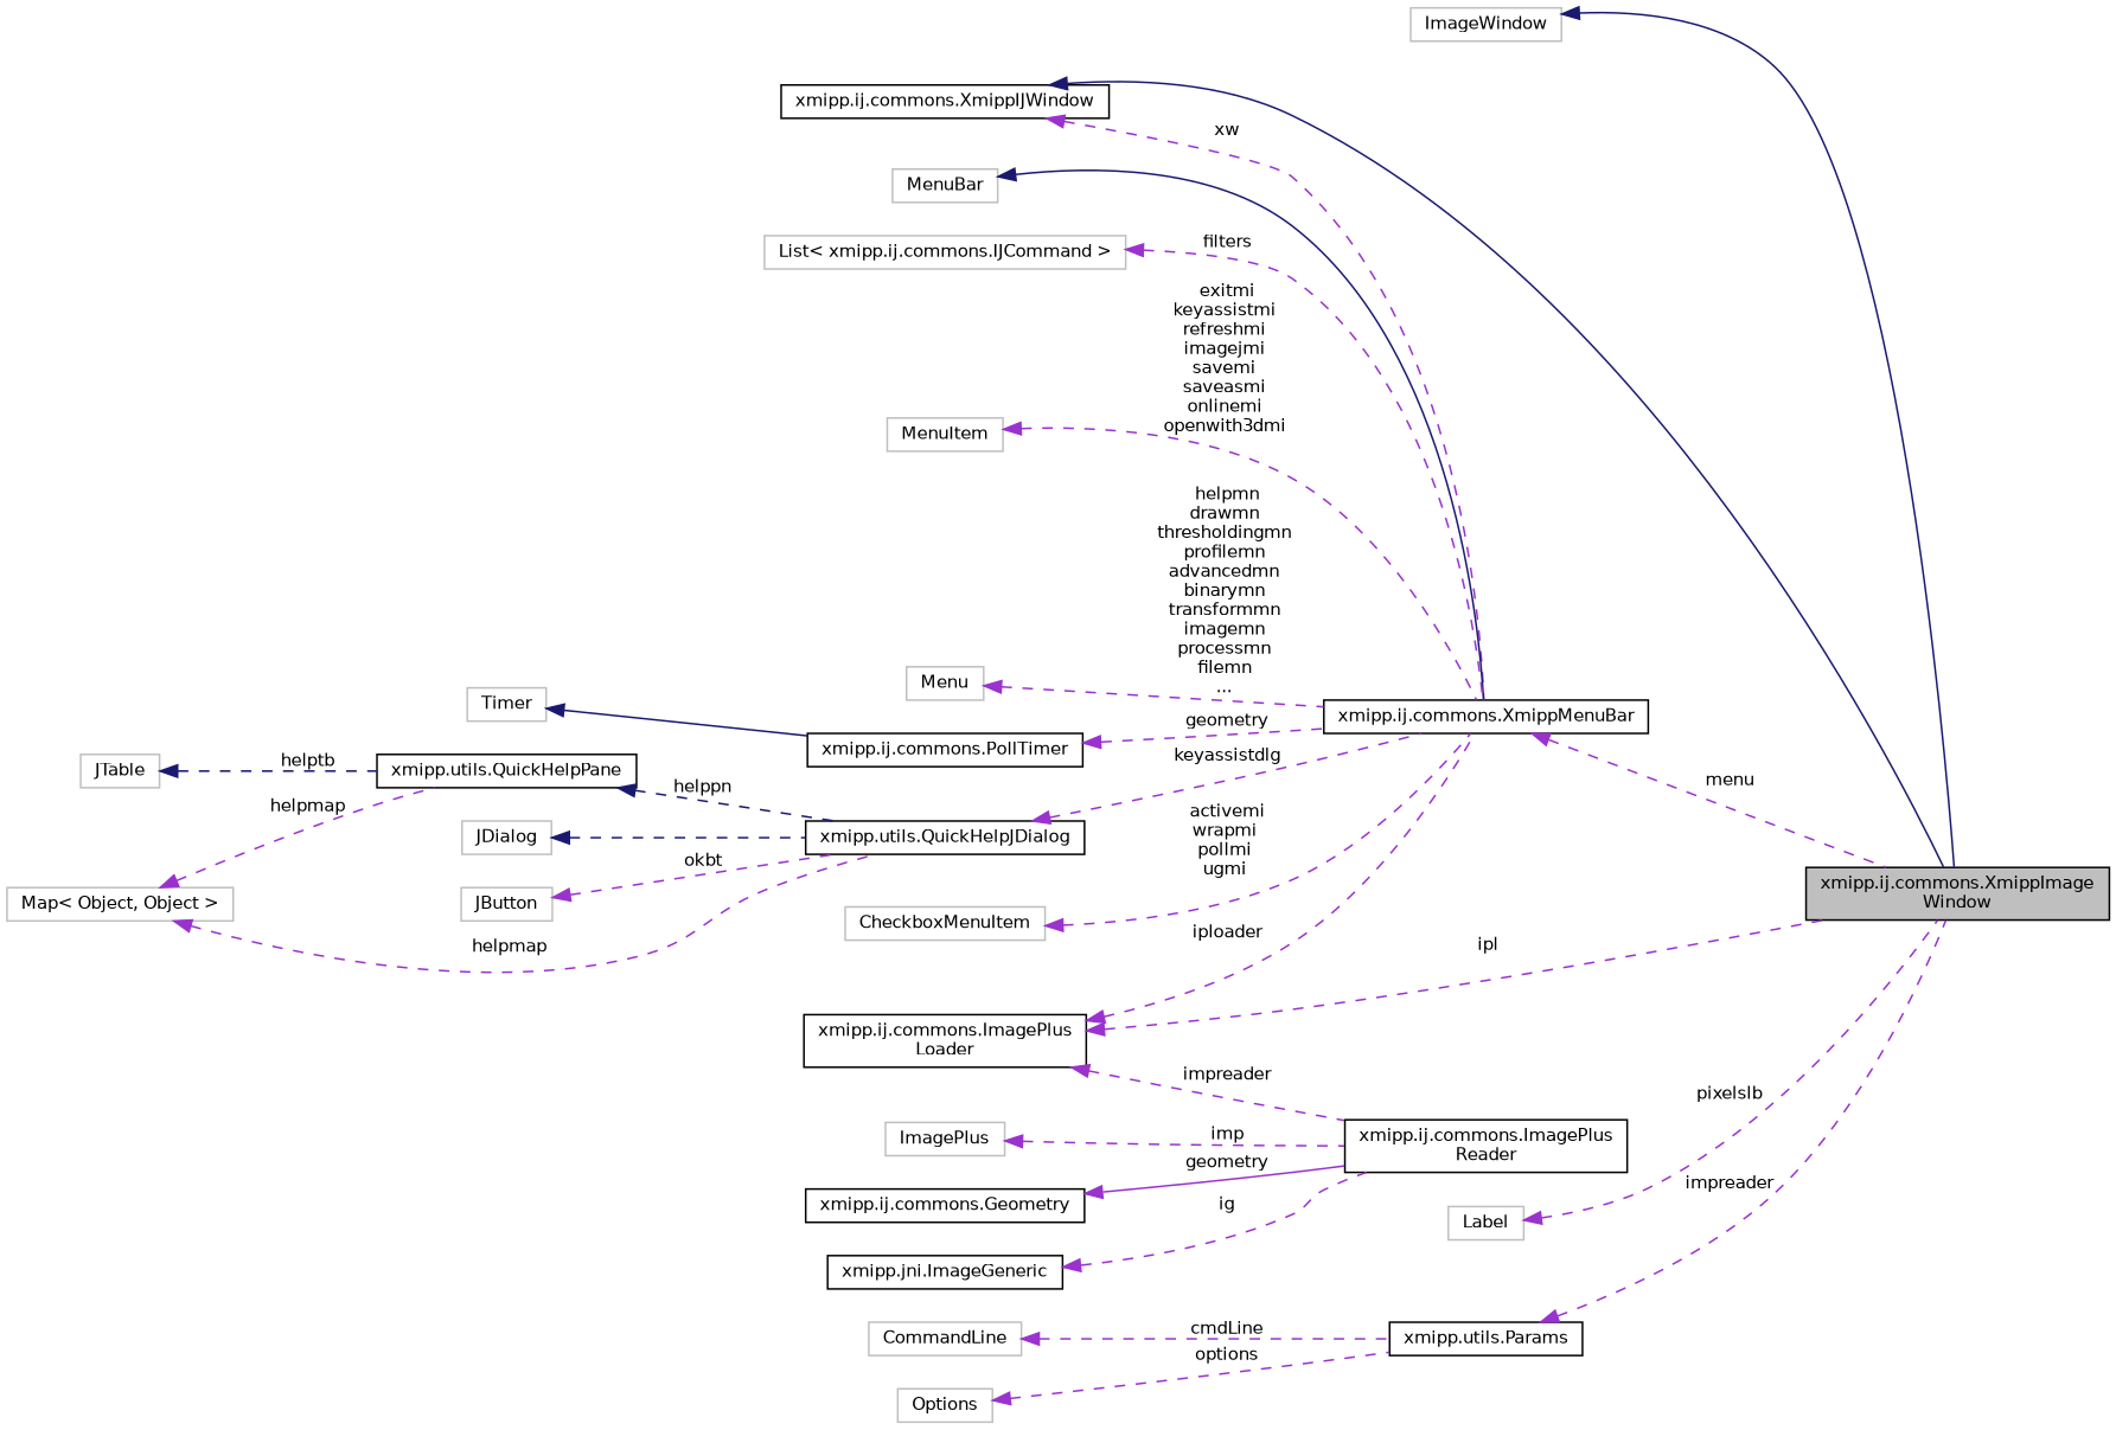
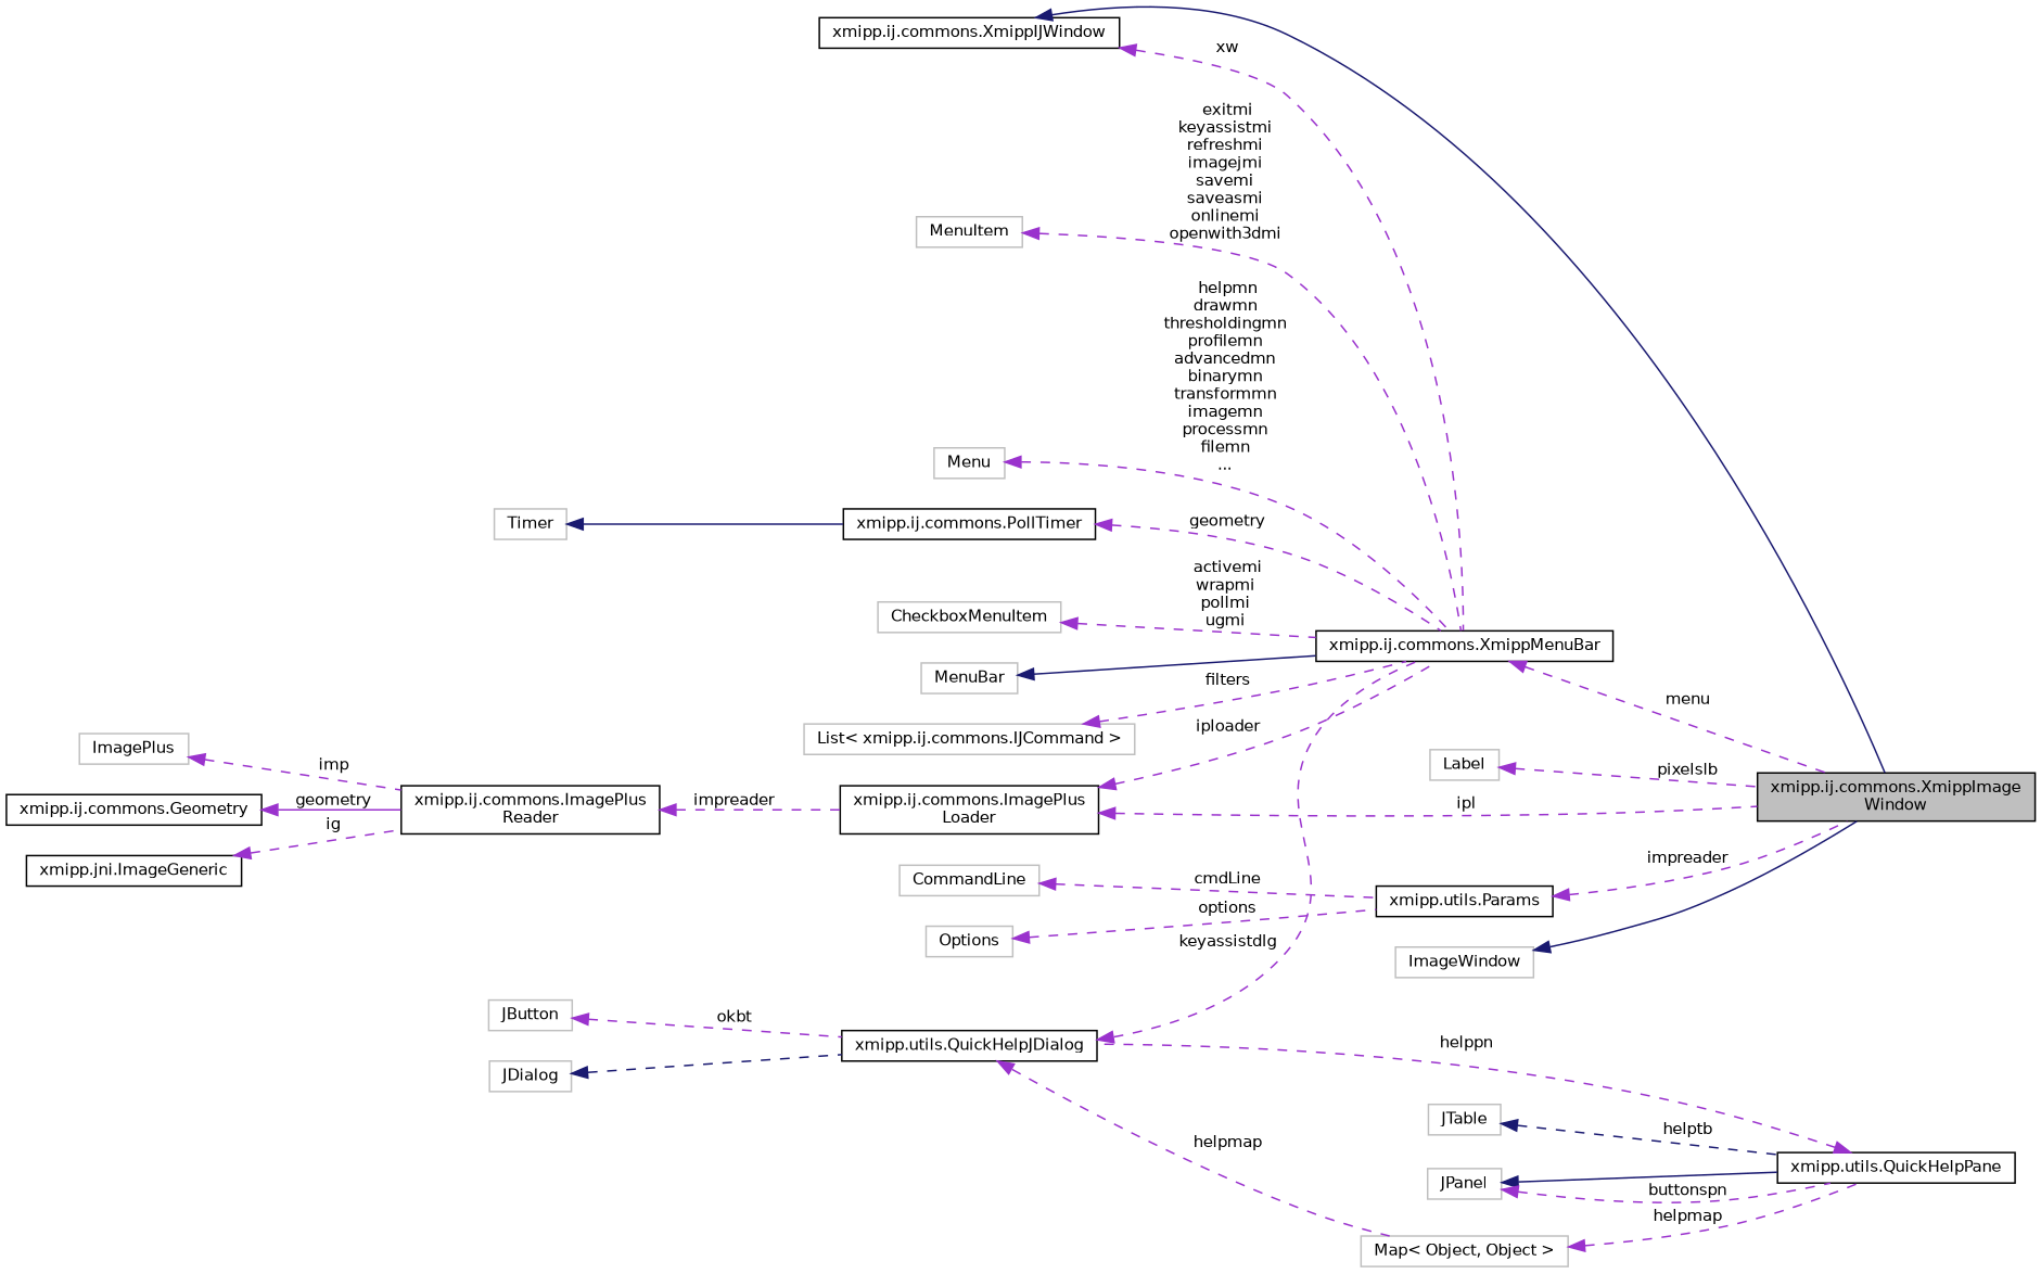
  digraph {
    rankdir=LR
    node [color=grey75 fillcolor=white fontname=Helvetica fontsize=10 shape=record style=filled]
    edge [color=darkorchid3 dir=back fontname=Helvetica fontsize=10 labelfontname=Helvetica labelfontsize=10 style=dashed]
    n1 [color=black fillcolor=grey75 fontcolor=black height=0.2 label="xmipp.ij.commons.XmippImage\lWindow" width=0.4]
    n2 [height=0.2 label=ImageWindow width=0.4]
    n3 [color=black height=0.2 label="xmipp.ij.commons.XmippIJWindow" width=0.4]
    n4 [color=black height=0.2 label="xmipp.ij.commons.XmippMenuBar" width=0.4]
    n5 [height=0.2 label=MenuBar width=0.4]
    n6 [height=0.2 label="List\< xmipp.ij.commons.IJCommand \>" width=0.4]
    n7 [height=0.2 label=MenuItem width=0.4]
    n8 [height=0.2 label=Menu width=0.4]
    n9 [color=black height=0.2 label="xmipp.ij.commons.PollTimer" width=0.4]
    n10 [height=0.2 label=Timer width=0.4]
    n11 [color=black height=0.2 label="xmipp.utils.QuickHelpJDialog" width=0.4]
    n12 [height=0.2 label=JDialog width=0.4]
    n13 [height=0.2 label=JButton width=0.4]
    n14 [color=black height=0.2 label="xmipp.utils.QuickHelpPane" width=0.4]
+   n15 [height=0.2 label=JPanel width=0.4]
    n16 [height=0.2 label=JTable width=0.4]
    n17 [height=0.2 label="Map\< Object, Object \>" width=0.4]
    n18 [color=black height=0.2 label="xmipp.ij.commons.ImagePlus\lLoader" width=0.4]
    n19 [color=black height=0.2 label="xmipp.ij.commons.ImagePlus\lReader" width=0.4]
    n20 [height=0.2 label=ImagePlus width=0.4]
    n21 [color=black height=0.2 label="xmipp.ij.commons.Geometry" width=0.4]
    n22 [color=black height=0.2 label="xmipp.jni.ImageGeneric" width=0.4]
    n23 [height=0.2 label=CheckboxMenuItem width=0.4]
    n24 [height=0.2 label=Label width=0.4]
    n25 [color=black height=0.2 label="xmipp.utils.Params" width=0.4]
    n26 [height=0.2 label=Options width=0.4]
    n27 [height=0.2 label=CommandLine width=0.4]
    n2 -> n1 [color=midnightblue style=solid]
    n3 -> n1 [color=midnightblue style=solid]
    n3 -> n4 [label=" xw"]
    n4 -> n1 [label=" menu"]
    n5 -> n4 [color=midnightblue style=solid]
    n6 -> n4 [label=" filters"]
    n7 -> n4 [label=" exitmi\nkeyassistmi\nrefreshmi\nimagejmi\nsavemi\nsaveasmi\nonlinemi\nopenwith3dmi"]
    n8 -> n4 [label=" helpmn\ndrawmn\nthresholdingmn\nprofilemn\nadvancedmn\nbinarymn\ntransformmn\nimagemn\nprocessmn\nfilemn\n..."]
    n9 -> n4 [label=" geometry"]
    n10 -> n9 [color=midnightblue style=solid]
    n11 -> n4 [label=" keyassistdlg"]
    n12 -> n11 [color=midnightblue]
    n13 -> n11 [label=" okbt"]
-   n14 -> n11 [color=midnightblue label=" helppn"]
+   n14 -> n11 [label=" helppn"]
+   n15 -> n14 [color=midnightblue style=solid]
+   n15 -> n14 [label=" buttonspn"]
    n16 -> n14 [color=midnightblue label=" helptb"]
-   n17 -> n11 [label=" helpmap"]
+   n11 -> n17 [label=" helpmap"]
    n17 -> n14 [label=" helpmap"]
    n18 -> n1 [label=" ipl"]
    n18 -> n4 [label=" iploader"]
-   n18 -> n19 [label=" impreader"]
+   n19 -> n18 [label=" impreader"]
    n20 -> n19 [label=" imp"]
    n21 -> n19 [label=" geometry" style=solid]
    n22 -> n19 [label=" ig"]
    n23 -> n4 [label=" activemi\nwrapmi\npollmi\nugmi"]
    n24 -> n1 [label=" pixelslb"]
    n25 -> n1 [label=" impreader"]
    n26 -> n25 [label=" options"]
    n27 -> n25 [label=" cmdLine"]
  }
